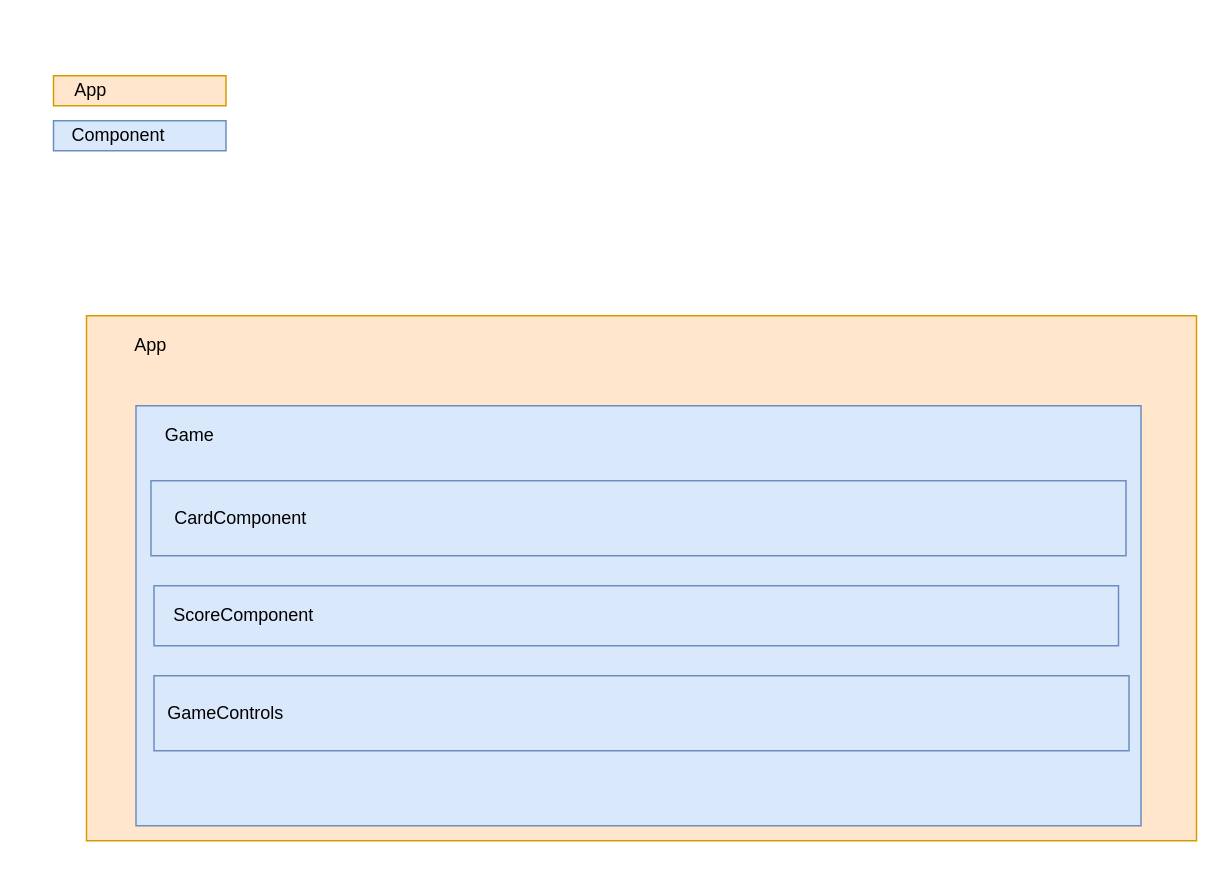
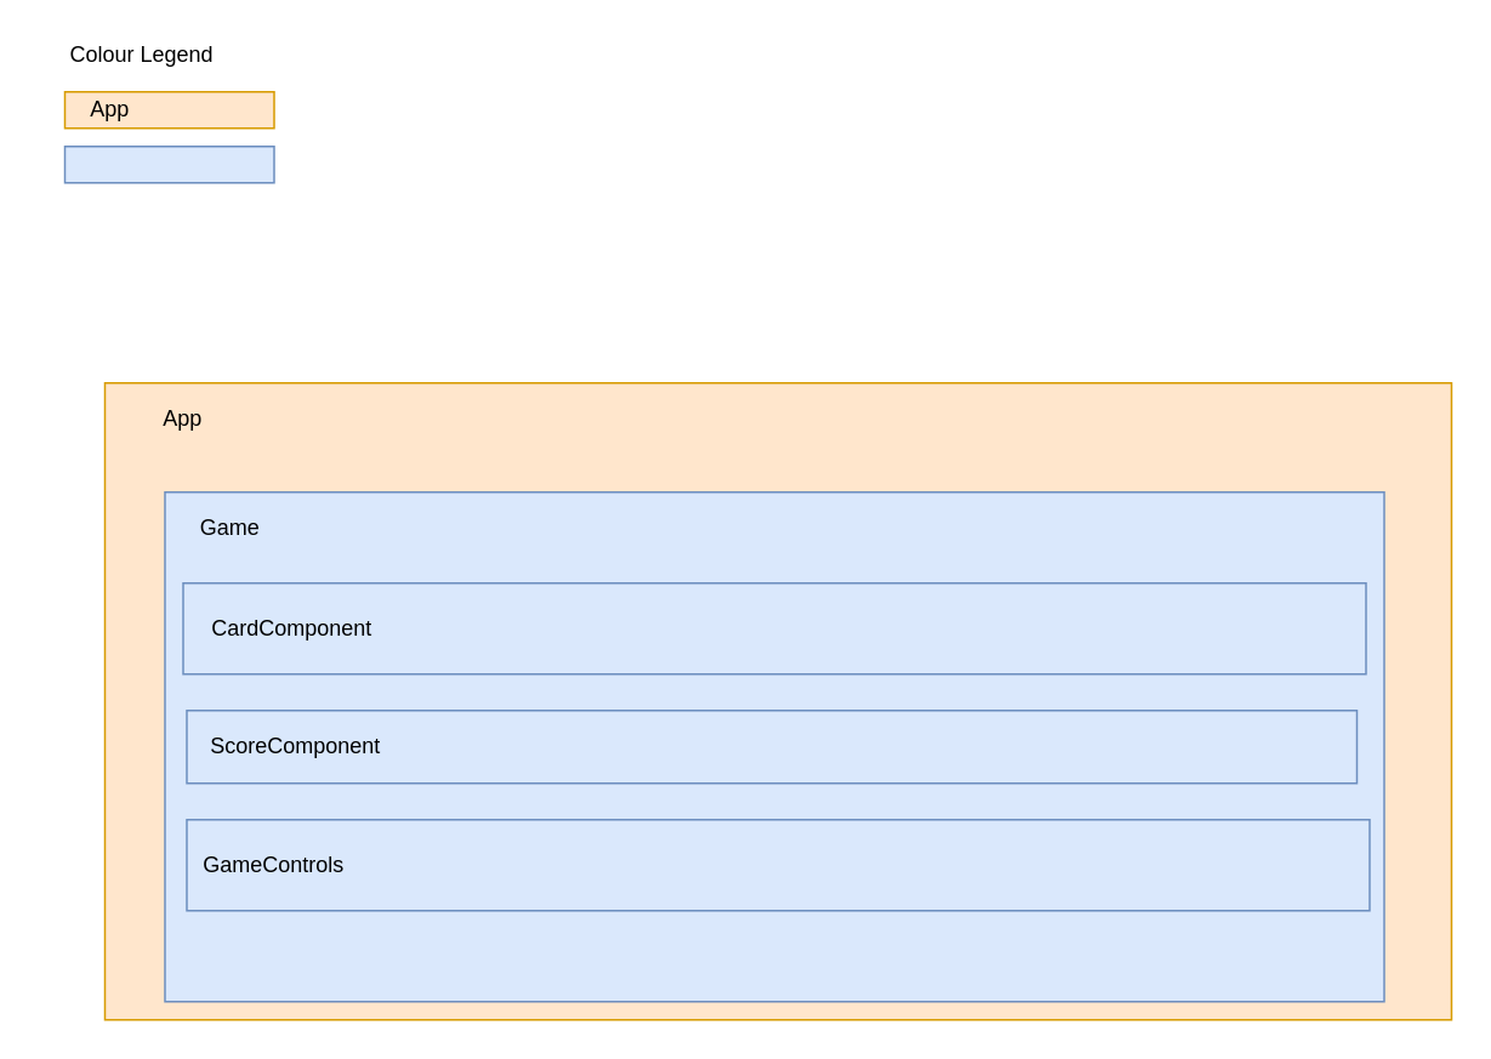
  <mxCell id="0" />
  <mxCell id="1" parent="0" />
  <mxCell id="2" value="" style="rounded=0;whiteSpace=wrap;html=1;fillColor=#ffe6cc;strokeColor=#d79b00;" parent="1" vertex="1"><mxGeometry x="57" y="210" width="740" height="350" as="geometry" /></mxCell>
  <mxCell id="3" value="App" style="text;html=1;strokeColor=none;fillColor=none;align=center;verticalAlign=middle;whiteSpace=wrap;rounded=0;" parent="1" vertex="1"><mxGeometry x="50" y="210" width="100" height="40" as="geometry" /></mxCell>
  <mxCell id="4" value="" style="rounded=0;whiteSpace=wrap;html=1;fillColor=#dae8fc;strokeColor=#6c8ebf;" parent="1" vertex="1"><mxGeometry x="90" y="270" width="670" height="280" as="geometry" /></mxCell>
  <mxCell id="5" value="Game" style="text;html=1;strokeColor=none;fillColor=none;align=center;verticalAlign=middle;whiteSpace=wrap;rounded=0;" parent="1" vertex="1"><mxGeometry x="86" y="270" width="80" height="40" as="geometry" /></mxCell>
  <mxCell id="6" value="" style="rounded=0;whiteSpace=wrap;html=1;fillColor=#dae8fc;strokeColor=#6c8ebf;" parent="1" vertex="1"><mxGeometry x="102" y="390" width="643" height="40" as="geometry" /></mxCell>
  <mxCell id="7" value="ScoreComponent" style="text;html=1;strokeColor=none;fillColor=none;align=center;verticalAlign=middle;whiteSpace=wrap;rounded=0;" parent="1" vertex="1"><mxGeometry x="142" y="400" width="40" height="20" as="geometry" /></mxCell>
  <mxCell id="8" value="" style="rounded=0;whiteSpace=wrap;html=1;fillColor=#dae8fc;strokeColor=#6c8ebf;" parent="1" vertex="1"><mxGeometry x="100" y="320" width="650" height="50" as="geometry" /></mxCell>
  <mxCell id="9" value="CardComponent" style="text;html=1;strokeColor=none;fillColor=none;align=center;verticalAlign=middle;whiteSpace=wrap;rounded=0;" parent="1" vertex="1"><mxGeometry x="75" y="335" width="170" height="20" as="geometry" /></mxCell>
+ <mxCell id="10" value="Colour Legend" style="text;html=1;strokeColor=none;fillColor=none;align=center;verticalAlign=middle;whiteSpace=wrap;rounded=0;" parent="1" vertex="1"><mxGeometry x="20" width="115" height="20" as="geometry" y="20" /></mxCell>
  <mxCell id="11" value="" style="rounded=0;whiteSpace=wrap;html=1;fillColor=#ffe6cc;strokeColor=#d79b00;" parent="1" vertex="1"><mxGeometry x="35" y="50" width="115" height="20" as="geometry" /></mxCell>
  <mxCell id="12" value="App" style="text;html=1;strokeColor=none;fillColor=none;align=center;verticalAlign=middle;whiteSpace=wrap;rounded=0;" parent="1" vertex="1"><mxGeometry x="40" y="50" width="40" height="20" as="geometry" /></mxCell>
  <mxCell id="13" value="" style="rounded=0;whiteSpace=wrap;html=1;fillColor=#dae8fc;strokeColor=#6c8ebf;" parent="1" vertex="1"><mxGeometry x="35" y="80" width="115" height="20" as="geometry" /></mxCell>
- <mxCell id="14" value="Component" style="text;html=1;strokeColor=none;fillColor=none;align=center;verticalAlign=middle;whiteSpace=wrap;rounded=0;" parent="1" vertex="1"><mxGeometry x="56" y="80" width="45" height="20" as="geometry" /></mxCell>
  <mxCell id="15" value="" style="rounded=0;whiteSpace=wrap;html=1;fillColor=#dae8fc;strokeColor=#6c8ebf;" parent="1" vertex="1"><mxGeometry x="102" y="450" width="650" height="50" as="geometry" /></mxCell>
  <mxCell id="16" value="GameControls" style="text;html=1;strokeColor=none;fillColor=none;align=center;verticalAlign=middle;whiteSpace=wrap;rounded=0;" parent="1" vertex="1"><mxGeometry x="65" y="465" width="170" height="20" as="geometry" /></mxCell>
